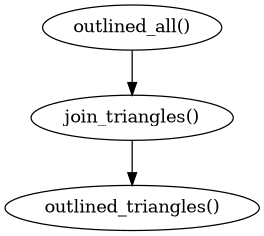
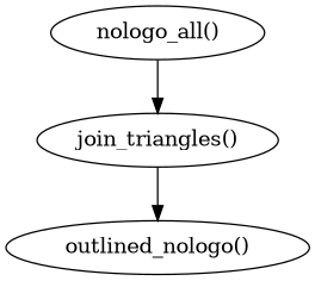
  digraph {
    nodesep=1
-   "outlined_all()"
+   "outlined_all()" [label="nologo_all()"]
    "join_triangles()"
-   "outlined_nologo()" [label="outlined_triangles()"]
+   "outlined_nologo()"
    "outlined_all()" -> "join_triangles()"
    "join_triangles()" -> "outlined_nologo()"
  }
